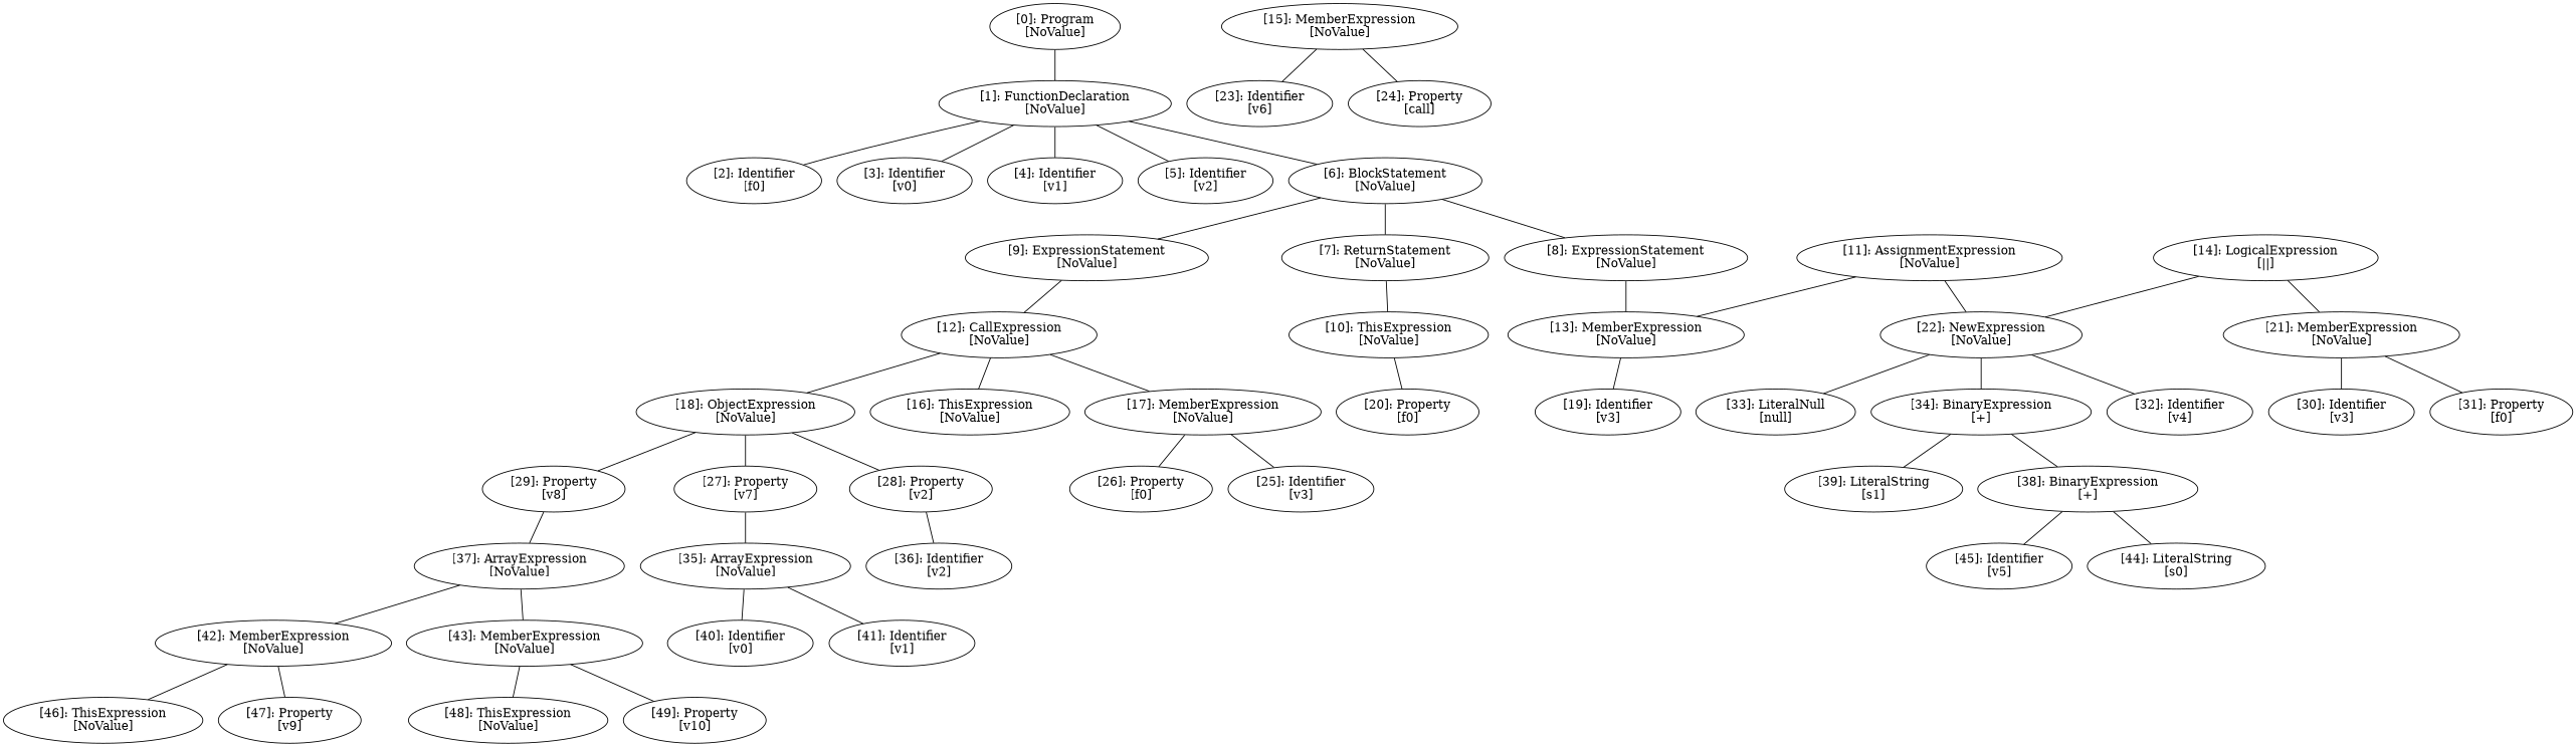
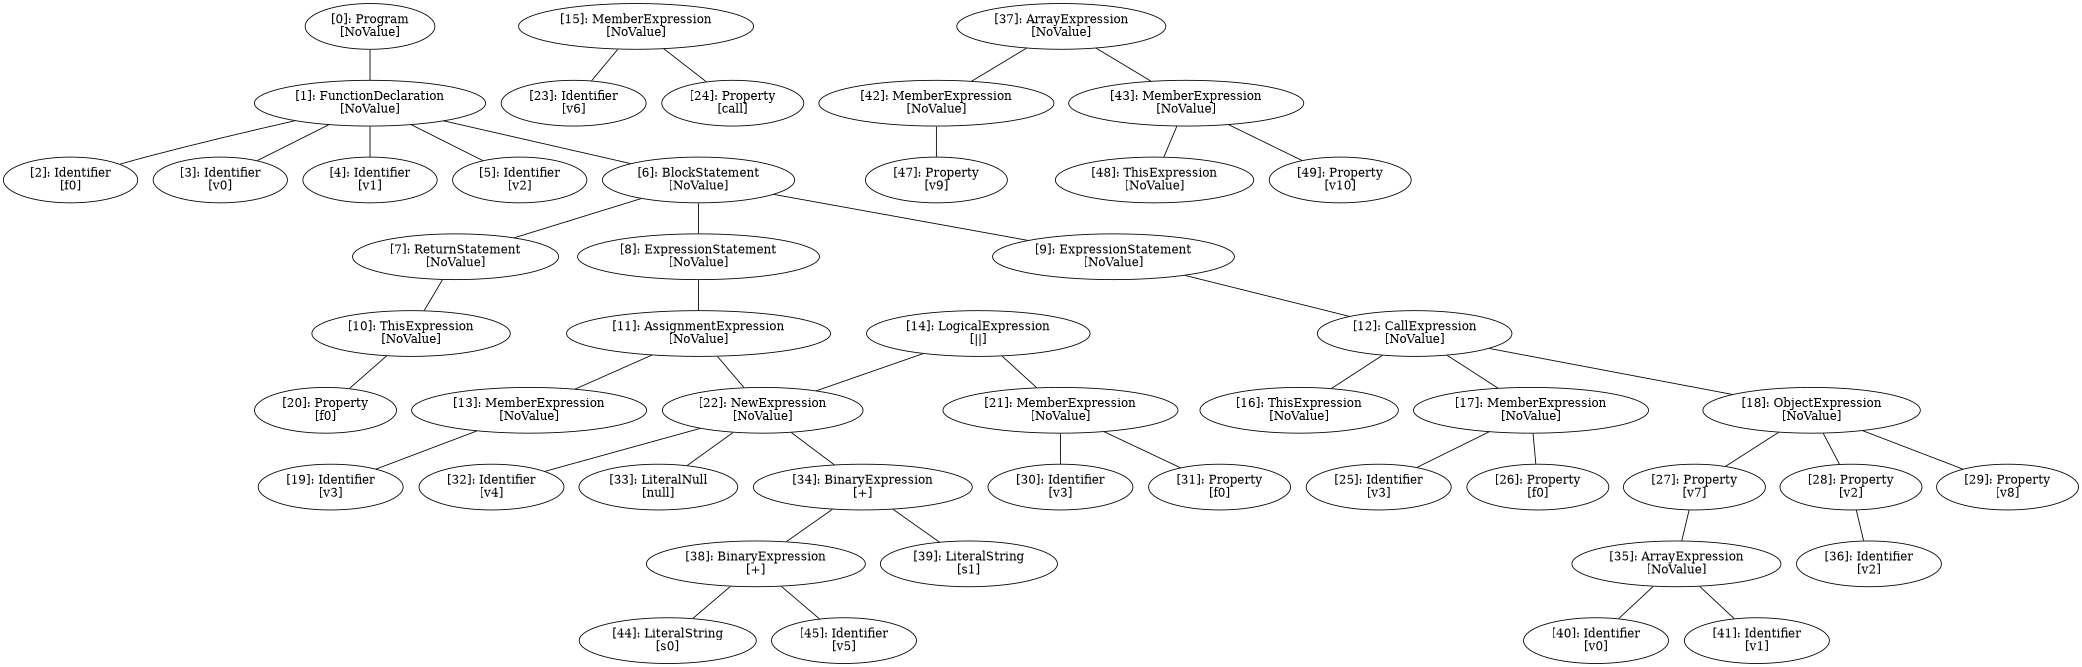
  graph {
    n1 [label="[0]: Program\n[NoValue]"]
    n2 [label="[1]: FunctionDeclaration\n[NoValue]"]
    n3 [label="[2]: Identifier\n[f0]"]
    n4 [label="[3]: Identifier\n[v0]"]
    n5 [label="[4]: Identifier\n[v1]"]
    n6 [label="[5]: Identifier\n[v2]"]
    n7 [label="[6]: BlockStatement\n[NoValue]"]
    n8 [label="[7]: ReturnStatement\n[NoValue]"]
    n9 [label="[8]: ExpressionStatement\n[NoValue]"]
    n10 [label="[9]: ExpressionStatement\n[NoValue]"]
    n11 [label="[10]: ThisExpression\n[NoValue]"]
    n12 [label="[11]: AssignmentExpression\n[NoValue]"]
    n13 [label="[12]: CallExpression\n[NoValue]"]
    n14 [label="[20]: Property\n[f0]"]
    n15 [label="[13]: MemberExpression\n[NoValue]"]
    n16 [label="[22]: NewExpression\n[NoValue]"]
    n17 [label="[16]: ThisExpression\n[NoValue]"]
    n18 [label="[17]: MemberExpression\n[NoValue]"]
    n19 [label="[18]: ObjectExpression\n[NoValue]"]
    n20 [label="[19]: Identifier\n[v3]"]
    n21 [label="[14]: LogicalExpression\n[||]"]
    n22 [label="[21]: MemberExpression\n[NoValue]"]
    n23 [label="[15]: MemberExpression\n[NoValue]"]
    n24 [label="[23]: Identifier\n[v6]"]
    n25 [label="[24]: Property\n[call]"]
    n26 [label="[25]: Identifier\n[v3]"]
    n27 [label="[26]: Property\n[f0]"]
    n28 [label="[27]: Property\n[v7]"]
    n29 [label="[28]: Property\n[v2]"]
    n30 [label="[29]: Property\n[v8]"]
    n31 [label="[30]: Identifier\n[v3]"]
    n32 [label="[31]: Property\n[f0]"]
    n33 [label="[32]: Identifier\n[v4]"]
    n34 [label="[33]: LiteralNull\n[null]"]
    n35 [label="[34]: BinaryExpression\n[+]"]
    n36 [label="[35]: ArrayExpression\n[NoValue]"]
    n37 [label="[36]: Identifier\n[v2]"]
    n38 [label="[37]: ArrayExpression\n[NoValue]"]
    n39 [label="[38]: BinaryExpression\n[+]"]
    n40 [label="[39]: LiteralString\n[s1]"]
    n41 [label="[40]: Identifier\n[v0]"]
    n42 [label="[41]: Identifier\n[v1]"]
    n43 [label="[42]: MemberExpression\n[NoValue]"]
    n44 [label="[43]: MemberExpression\n[NoValue]"]
    n45 [label="[44]: LiteralString\n[s0]"]
    n46 [label="[45]: Identifier\n[v5]"]
-   n47 [label="[46]: ThisExpression\n[NoValue]"]
    n48 [label="[47]: Property\n[v9]"]
    n49 [label="[48]: ThisExpression\n[NoValue]"]
    n50 [label="[49]: Property\n[v10]"]
    n1 -- n2
    n2 -- n3
    n2 -- n4
    n2 -- n5
    n2 -- n6
    n2 -- n7
    n7 -- n8
    n7 -- n9
    n7 -- n10
    n8 -- n11
-   n9 -- n15
+   n9 -- n12
    n10 -- n13
    n11 -- n14
    n12 -- n15
    n12 -- n16
    n13 -- n17
    n13 -- n18
    n13 -- n19
    n15 -- n20
    n16 -- n33
    n16 -- n34
    n16 -- n35
    n18 -- n26
    n18 -- n27
    n19 -- n28
    n19 -- n29
    n19 -- n30
    n21 -- n16
    n21 -- n22
    n22 -- n31
    n22 -- n32
    n23 -- n24
    n23 -- n25
    n28 -- n36
    n29 -- n37
-   n30 -- n38
    n35 -- n39
    n35 -- n40
    n36 -- n41
    n36 -- n42
    n38 -- n43
    n38 -- n44
    n39 -- n45
    n39 -- n46
-   n43 -- n47
    n43 -- n48
    n44 -- n49
    n44 -- n50
  }
